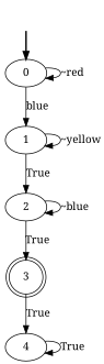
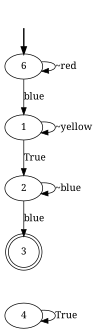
  digraph {
    fontname="Noto Serif"
    node [fontname="Noto Serif"]
    edge [fontname="Noto Serif"]
    fake [style=invisible]
-   0 [root=true]
+   0 [root=true label=6]
    1
    2
    3 [shape=doublecircle]
    4
    fake -> 0 [style=bold]
    0 -> 0 [label="~red"]
    0 -> 1 [label=blue]
    1 -> 1 [label="~yellow"]
    1 -> 2 [label=True]
    2 -> 2 [label="~blue"]
-   2 -> 3 [label=True]
-   3 -> 4 [label=True]
+   2 -> 3 [label=blue]
    4 -> 4 [label=True]
  }
